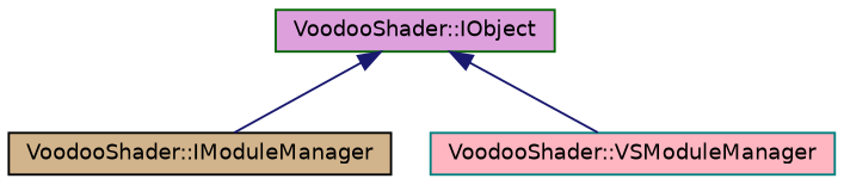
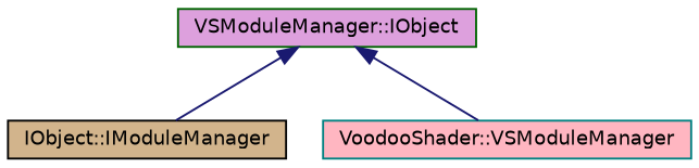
  digraph {
    node [fontname=Helvetica fontsize=10 shape=record style=filled]
    edge [color=midnightblue dir=back fontname=Helvetica fontsize=10 labelfontname=Helvetica labelfontsize=10 style=solid]
-   n1 [color=black fillcolor=tan fontcolor=black height=0.2 label="VoodooShader::IModuleManager" width=0.4]
+   n1 [color=black fillcolor=tan fontcolor=black height=0.2 label="IObject::IModuleManager" width=0.4]
    n2 [color=teal fillcolor=lightpink height=0.2 label="VoodooShader::VSModuleManager" width=0.4]
-   n3 [color=darkgreen fillcolor=plum height=0.2 label="VoodooShader::IObject" width=0.4]
+   n3 [color=darkgreen fillcolor=plum height=0.2 label="VSModuleManager::IObject" width=0.4]
    n3 -> n1
    n3 -> n2
  }
